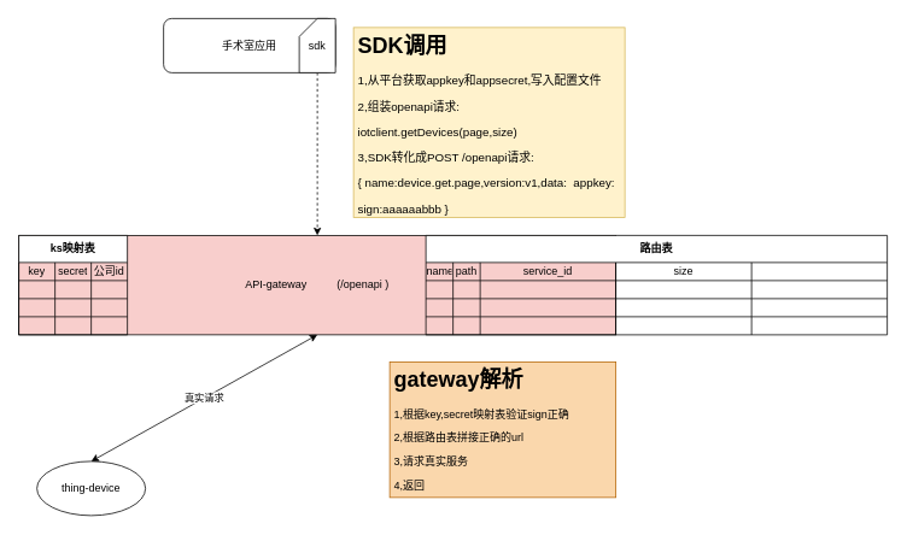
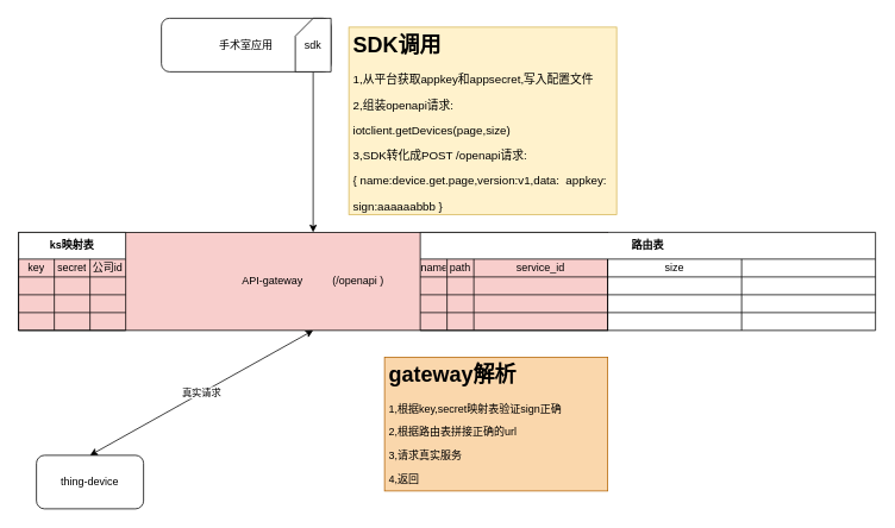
  <mxCell id="0" />
  <mxCell id="1" parent="0" />
  <mxCell id="2" value="手术室应用" style="rounded=1;whiteSpace=wrap;html=1;align=center;" vertex="1" parent="1"><mxGeometry x="180" y="20" width="190" height="60" as="geometry" /></mxCell>
- <mxCell id="3" style="edgeStyle=orthogonalEdgeStyle;rounded=0;orthogonalLoop=1;jettySize=auto;html=1;exitX=0.5;exitY=1;exitDx=0;exitDy=0;exitPerimeter=0;dashed=1;" edge="1" parent="1" source="4" target="6"><mxGeometry relative="1" as="geometry" /></mxCell>
+ <mxCell id="3" style="edgeStyle=orthogonalEdgeStyle;rounded=0;orthogonalLoop=1;jettySize=auto;html=1;exitX=0.5;exitY=1;exitDx=0;exitDy=0;exitPerimeter=0;" edge="1" parent="1" source="4" target="6"><mxGeometry relative="1" as="geometry" /></mxCell>
  <mxCell id="4" value="sdk" style="shape=card;whiteSpace=wrap;html=1;size=20;" vertex="1" parent="1"><mxGeometry x="330" y="20" width="40" height="60" as="geometry" /></mxCell>
  <mxCell id="5" value="&lt;p style=&quot;line-height: 100%&quot;&gt;&lt;/p&gt;&lt;h1&gt;&lt;font style=&quot;font-size: 24px&quot;&gt;SDK调用&lt;/font&gt;&lt;/h1&gt;&lt;p style=&quot;font-size: 13px&quot;&gt;&lt;font style=&quot;font-size: 13px&quot;&gt;1,从平台获取appkey和appsecret,写入配置文件&lt;/font&gt;&lt;/p&gt;&lt;p style=&quot;font-size: 13px&quot;&gt;&lt;font style=&quot;font-size: 13px&quot;&gt;2,组装openapi请求:&lt;/font&gt;&lt;/p&gt;&lt;p style=&quot;font-size: 13px&quot;&gt;&lt;font style=&quot;font-size: 13px&quot;&gt;iotclient.getDevices(page,size)&lt;/font&gt;&lt;/p&gt;&lt;p style=&quot;font-size: 13px&quot;&gt;&lt;font style=&quot;font-size: 13px&quot;&gt;3,SDK转化成POST /openapi请求:&lt;/font&gt;&lt;/p&gt;&lt;p style=&quot;font-size: 13px&quot;&gt;&lt;font style=&quot;font-size: 13px&quot;&gt;{ name:device.get.page,version:v1,data:&amp;nbsp; appkey:&amp;nbsp;&lt;/font&gt;&lt;/p&gt;&lt;p style=&quot;font-size: 13px&quot;&gt;&lt;font style=&quot;font-size: 13px&quot;&gt;sign:aaaaaabbb }&lt;/font&gt;&lt;/p&gt;&lt;p style=&quot;font-size: 13px&quot;&gt;&lt;font style=&quot;font-size: 13px&quot;&gt;&lt;br&gt;&lt;/font&gt;&lt;/p&gt;&lt;p&gt;&lt;br&gt;&lt;/p&gt;&lt;p&gt;&lt;/p&gt;" style="text;html=1;strokeColor=#d6b656;fillColor=#fff2cc;spacing=5;spacingTop=-20;whiteSpace=wrap;overflow=hidden;rounded=0;" vertex="1" parent="1"><mxGeometry x="390" y="30" width="300" height="210" as="geometry" /></mxCell>
  <mxCell id="6" value="API-gateway&amp;nbsp; &amp;nbsp; &amp;nbsp; &amp;nbsp; &amp;nbsp; (/openapi )" style="rounded=0;whiteSpace=wrap;html=1;shadow=0;sketch=0;fillColor=#f8cecc;" vertex="1" parent="1"><mxGeometry x="20" y="260" width="660" height="110" as="geometry" /></mxCell>
  <mxCell id="7" value="&lt;h1&gt;gateway解析&lt;/h1&gt;&lt;p&gt;1,根据key,secret映射表验证sign正确&lt;/p&gt;&lt;p&gt;2,根据路由表拼接正确的url&lt;/p&gt;&lt;p&gt;3,请求真实服务&lt;/p&gt;&lt;p&gt;4,返回&lt;/p&gt;" style="text;html=1;strokeColor=#b46504;fillColor=#fad7ac;spacing=5;spacingTop=-20;whiteSpace=wrap;overflow=hidden;rounded=0;shadow=0;sketch=0;" vertex="1" parent="1"><mxGeometry x="430" y="400" width="250" height="150" as="geometry" /></mxCell>
- <mxCell id="8" value="thing-device" style="ellipse;whiteSpace=wrap;html=1;shadow=0;sketch=0;" vertex="1" parent="1"><mxGeometry x="40" y="510" width="120" height="60" as="geometry" /></mxCell>
+ <mxCell id="8" value="thing-device" style="rounded=1;whiteSpace=wrap;html=1;shadow=0;sketch=0;" vertex="1" parent="1"><mxGeometry x="40" y="510" width="120" height="60" as="geometry" /></mxCell>
  <mxCell id="9" value="真实请求" style="endArrow=classic;html=1;exitX=0.5;exitY=0;exitDx=0;exitDy=0;startArrow=classic;startFill=1;entryX=0.5;entryY=1;entryDx=0;entryDy=0;" edge="1" parent="1" source="8" target="6"><mxGeometry width="50" height="50" relative="1" as="geometry"><mxPoint x="250" y="380" as="sourcePoint" /><mxPoint x="300" y="330" as="targetPoint" /></mxGeometry></mxCell>
  <mxCell id="10" value="ks映射表" style="shape=table;html=1;whiteSpace=wrap;startSize=30;container=1;collapsible=0;childLayout=tableLayout;fontStyle=1;align=center;shadow=0;sketch=0;" vertex="1" parent="1"><mxGeometry x="20" y="260" width="120" height="110" as="geometry" /></mxCell>
  <mxCell id="11" value="" style="shape=partialRectangle;html=1;whiteSpace=wrap;collapsible=0;dropTarget=0;pointerEvents=0;fillColor=none;top=0;left=0;bottom=0;right=0;points=[[0,0.5],[1,0.5]];portConstraint=eastwest;" vertex="1" parent="10"><mxGeometry y="30" width="120" height="20" as="geometry" /></mxCell>
  <mxCell id="12" value="key" style="shape=partialRectangle;html=1;whiteSpace=wrap;connectable=0;fillColor=none;top=0;left=0;bottom=0;right=0;overflow=hidden;" vertex="1" parent="11"><mxGeometry width="40" height="20" as="geometry" /></mxCell>
  <mxCell id="13" value="secret" style="shape=partialRectangle;html=1;whiteSpace=wrap;connectable=0;fillColor=none;top=0;left=0;bottom=0;right=0;overflow=hidden;" vertex="1" parent="11"><mxGeometry x="40" width="40" height="20" as="geometry" /></mxCell>
  <mxCell id="14" value="公司id" style="shape=partialRectangle;html=1;whiteSpace=wrap;connectable=0;fillColor=none;top=0;left=0;bottom=0;right=0;overflow=hidden;" vertex="1" parent="11"><mxGeometry x="80" width="40" height="20" as="geometry" /></mxCell>
  <mxCell id="15" value="" style="shape=partialRectangle;html=1;whiteSpace=wrap;collapsible=0;dropTarget=0;pointerEvents=0;fillColor=none;top=0;left=0;bottom=0;right=0;points=[[0,0.5],[1,0.5]];portConstraint=eastwest;" vertex="1" parent="10"><mxGeometry y="50" width="120" height="20" as="geometry" /></mxCell>
  <mxCell id="16" value="" style="shape=partialRectangle;html=1;whiteSpace=wrap;connectable=0;fillColor=none;top=0;left=0;bottom=0;right=0;overflow=hidden;" vertex="1" parent="15"><mxGeometry width="40" height="20" as="geometry" /></mxCell>
  <mxCell id="17" value="" style="shape=partialRectangle;html=1;whiteSpace=wrap;connectable=0;fillColor=none;top=0;left=0;bottom=0;right=0;overflow=hidden;" vertex="1" parent="15"><mxGeometry x="40" width="40" height="20" as="geometry" /></mxCell>
  <mxCell id="18" value="" style="shape=partialRectangle;html=1;whiteSpace=wrap;connectable=0;fillColor=none;top=0;left=0;bottom=0;right=0;overflow=hidden;" vertex="1" parent="15"><mxGeometry x="80" width="40" height="20" as="geometry" /></mxCell>
  <mxCell id="19" value="" style="shape=partialRectangle;html=1;whiteSpace=wrap;collapsible=0;dropTarget=0;pointerEvents=0;fillColor=none;top=0;left=0;bottom=0;right=0;points=[[0,0.5],[1,0.5]];portConstraint=eastwest;" vertex="1" parent="10"><mxGeometry y="70" width="120" height="20" as="geometry" /></mxCell>
  <mxCell id="20" value="" style="shape=partialRectangle;html=1;whiteSpace=wrap;connectable=0;fillColor=none;top=0;left=0;bottom=0;right=0;overflow=hidden;" vertex="1" parent="19"><mxGeometry width="40" height="20" as="geometry" /></mxCell>
  <mxCell id="21" value="" style="shape=partialRectangle;html=1;whiteSpace=wrap;connectable=0;fillColor=none;top=0;left=0;bottom=0;right=0;overflow=hidden;" vertex="1" parent="19"><mxGeometry x="40" width="40" height="20" as="geometry" /></mxCell>
  <mxCell id="22" value="" style="shape=partialRectangle;html=1;whiteSpace=wrap;connectable=0;fillColor=none;top=0;left=0;bottom=0;right=0;overflow=hidden;" vertex="1" parent="19"><mxGeometry x="80" width="40" height="20" as="geometry" /></mxCell>
  <mxCell id="23" value="" style="shape=partialRectangle;html=1;whiteSpace=wrap;collapsible=0;dropTarget=0;pointerEvents=0;fillColor=none;top=0;left=0;bottom=0;right=0;points=[[0,0.5],[1,0.5]];portConstraint=eastwest;" vertex="1" parent="10"><mxGeometry y="90" width="120" height="20" as="geometry" /></mxCell>
  <mxCell id="24" value="" style="shape=partialRectangle;html=1;whiteSpace=wrap;connectable=0;fillColor=none;top=0;left=0;bottom=0;right=0;overflow=hidden;" vertex="1" parent="23"><mxGeometry width="40" height="20" as="geometry" /></mxCell>
  <mxCell id="25" value="" style="shape=partialRectangle;html=1;whiteSpace=wrap;connectable=0;fillColor=none;top=0;left=0;bottom=0;right=0;overflow=hidden;" vertex="1" parent="23"><mxGeometry x="40" width="40" height="20" as="geometry" /></mxCell>
  <mxCell id="26" value="" style="shape=partialRectangle;html=1;whiteSpace=wrap;connectable=0;fillColor=none;top=0;left=0;bottom=0;right=0;overflow=hidden;" vertex="1" parent="23"><mxGeometry x="80" width="40" height="20" as="geometry" /></mxCell>
  <mxCell id="27" value="路由表" style="shape=table;html=1;whiteSpace=wrap;startSize=30;container=1;collapsible=0;childLayout=tableLayout;fontStyle=1;align=center;shadow=0;sketch=0;" vertex="1" parent="1"><mxGeometry x="470" y="260" width="510" height="110" as="geometry" /></mxCell>
  <mxCell id="28" value="" style="shape=partialRectangle;html=1;whiteSpace=wrap;collapsible=0;dropTarget=0;pointerEvents=0;fillColor=none;top=0;left=0;bottom=0;right=0;points=[[0,0.5],[1,0.5]];portConstraint=eastwest;" vertex="1" parent="27"><mxGeometry y="30" width="510" height="20" as="geometry" /></mxCell>
  <mxCell id="29" value="name" style="shape=partialRectangle;html=1;whiteSpace=wrap;connectable=0;fillColor=none;top=0;left=0;bottom=0;right=0;overflow=hidden;" vertex="1" parent="28"><mxGeometry width="30" height="20" as="geometry" /></mxCell>
  <mxCell id="30" value="path" style="shape=partialRectangle;html=1;whiteSpace=wrap;connectable=0;fillColor=none;top=0;left=0;bottom=0;right=0;overflow=hidden;" vertex="1" parent="28"><mxGeometry x="30" width="30" height="20" as="geometry" /></mxCell>
  <mxCell id="31" value="service_id" style="shape=partialRectangle;html=1;whiteSpace=wrap;connectable=0;fillColor=none;top=0;left=0;bottom=0;right=0;overflow=hidden;" vertex="1" parent="28"><mxGeometry x="60" width="150" height="20" as="geometry" /></mxCell>
  <mxCell id="32" value="size" style="shape=partialRectangle;html=1;whiteSpace=wrap;connectable=0;fillColor=none;top=0;left=0;bottom=0;right=0;overflow=hidden;" vertex="1" parent="28"><mxGeometry x="210" width="150" height="20" as="geometry" /></mxCell>
  <mxCell id="33" style="shape=partialRectangle;html=1;whiteSpace=wrap;connectable=0;fillColor=none;top=0;left=0;bottom=0;right=0;overflow=hidden;" vertex="1" parent="28"><mxGeometry x="360" width="150" height="20" as="geometry" /></mxCell>
  <mxCell id="34" value="" style="shape=partialRectangle;html=1;whiteSpace=wrap;collapsible=0;dropTarget=0;pointerEvents=0;fillColor=none;top=0;left=0;bottom=0;right=0;points=[[0,0.5],[1,0.5]];portConstraint=eastwest;" vertex="1" parent="27"><mxGeometry y="50" width="510" height="20" as="geometry" /></mxCell>
  <mxCell id="35" value="" style="shape=partialRectangle;html=1;whiteSpace=wrap;connectable=0;fillColor=none;top=0;left=0;bottom=0;right=0;overflow=hidden;" vertex="1" parent="34"><mxGeometry width="30" height="20" as="geometry" /></mxCell>
  <mxCell id="36" value="" style="shape=partialRectangle;html=1;whiteSpace=wrap;connectable=0;fillColor=none;top=0;left=0;bottom=0;right=0;overflow=hidden;" vertex="1" parent="34"><mxGeometry x="30" width="30" height="20" as="geometry" /></mxCell>
  <mxCell id="37" value="" style="shape=partialRectangle;html=1;whiteSpace=wrap;connectable=0;fillColor=none;top=0;left=0;bottom=0;right=0;overflow=hidden;" vertex="1" parent="34"><mxGeometry x="60" width="150" height="20" as="geometry" /></mxCell>
  <mxCell id="38" style="shape=partialRectangle;html=1;whiteSpace=wrap;connectable=0;fillColor=none;top=0;left=0;bottom=0;right=0;overflow=hidden;" vertex="1" parent="34"><mxGeometry x="210" width="150" height="20" as="geometry" /></mxCell>
  <mxCell id="39" style="shape=partialRectangle;html=1;whiteSpace=wrap;connectable=0;fillColor=none;top=0;left=0;bottom=0;right=0;overflow=hidden;" vertex="1" parent="34"><mxGeometry x="360" width="150" height="20" as="geometry" /></mxCell>
  <mxCell id="40" value="" style="shape=partialRectangle;html=1;whiteSpace=wrap;collapsible=0;dropTarget=0;pointerEvents=0;fillColor=none;top=0;left=0;bottom=0;right=0;points=[[0,0.5],[1,0.5]];portConstraint=eastwest;" vertex="1" parent="27"><mxGeometry y="70" width="510" height="20" as="geometry" /></mxCell>
  <mxCell id="41" value="" style="shape=partialRectangle;html=1;whiteSpace=wrap;connectable=0;fillColor=none;top=0;left=0;bottom=0;right=0;overflow=hidden;" vertex="1" parent="40"><mxGeometry width="30" height="20" as="geometry" /></mxCell>
  <mxCell id="42" value="" style="shape=partialRectangle;html=1;whiteSpace=wrap;connectable=0;fillColor=none;top=0;left=0;bottom=0;right=0;overflow=hidden;" vertex="1" parent="40"><mxGeometry x="30" width="30" height="20" as="geometry" /></mxCell>
  <mxCell id="43" value="" style="shape=partialRectangle;html=1;whiteSpace=wrap;connectable=0;fillColor=none;top=0;left=0;bottom=0;right=0;overflow=hidden;" vertex="1" parent="40"><mxGeometry x="60" width="150" height="20" as="geometry" /></mxCell>
  <mxCell id="44" style="shape=partialRectangle;html=1;whiteSpace=wrap;connectable=0;fillColor=none;top=0;left=0;bottom=0;right=0;overflow=hidden;" vertex="1" parent="40"><mxGeometry x="210" width="150" height="20" as="geometry" /></mxCell>
  <mxCell id="45" style="shape=partialRectangle;html=1;whiteSpace=wrap;connectable=0;fillColor=none;top=0;left=0;bottom=0;right=0;overflow=hidden;" vertex="1" parent="40"><mxGeometry x="360" width="150" height="20" as="geometry" /></mxCell>
  <mxCell id="46" value="" style="shape=partialRectangle;html=1;whiteSpace=wrap;collapsible=0;dropTarget=0;pointerEvents=0;fillColor=none;top=0;left=0;bottom=0;right=0;points=[[0,0.5],[1,0.5]];portConstraint=eastwest;" vertex="1" parent="27"><mxGeometry y="90" width="510" height="20" as="geometry" /></mxCell>
  <mxCell id="47" value="" style="shape=partialRectangle;html=1;whiteSpace=wrap;connectable=0;fillColor=none;top=0;left=0;bottom=0;right=0;overflow=hidden;" vertex="1" parent="46"><mxGeometry width="30" height="20" as="geometry" /></mxCell>
  <mxCell id="48" value="" style="shape=partialRectangle;html=1;whiteSpace=wrap;connectable=0;fillColor=none;top=0;left=0;bottom=0;right=0;overflow=hidden;" vertex="1" parent="46"><mxGeometry x="30" width="30" height="20" as="geometry" /></mxCell>
  <mxCell id="49" value="" style="shape=partialRectangle;html=1;whiteSpace=wrap;connectable=0;fillColor=none;top=0;left=0;bottom=0;right=0;overflow=hidden;" vertex="1" parent="46"><mxGeometry x="60" width="150" height="20" as="geometry" /></mxCell>
  <mxCell id="50" style="shape=partialRectangle;html=1;whiteSpace=wrap;connectable=0;fillColor=none;top=0;left=0;bottom=0;right=0;overflow=hidden;" vertex="1" parent="46"><mxGeometry x="210" width="150" height="20" as="geometry" /></mxCell>
  <mxCell id="51" style="shape=partialRectangle;html=1;whiteSpace=wrap;connectable=0;fillColor=none;top=0;left=0;bottom=0;right=0;overflow=hidden;" vertex="1" parent="46"><mxGeometry x="360" width="150" height="20" as="geometry" /></mxCell>
